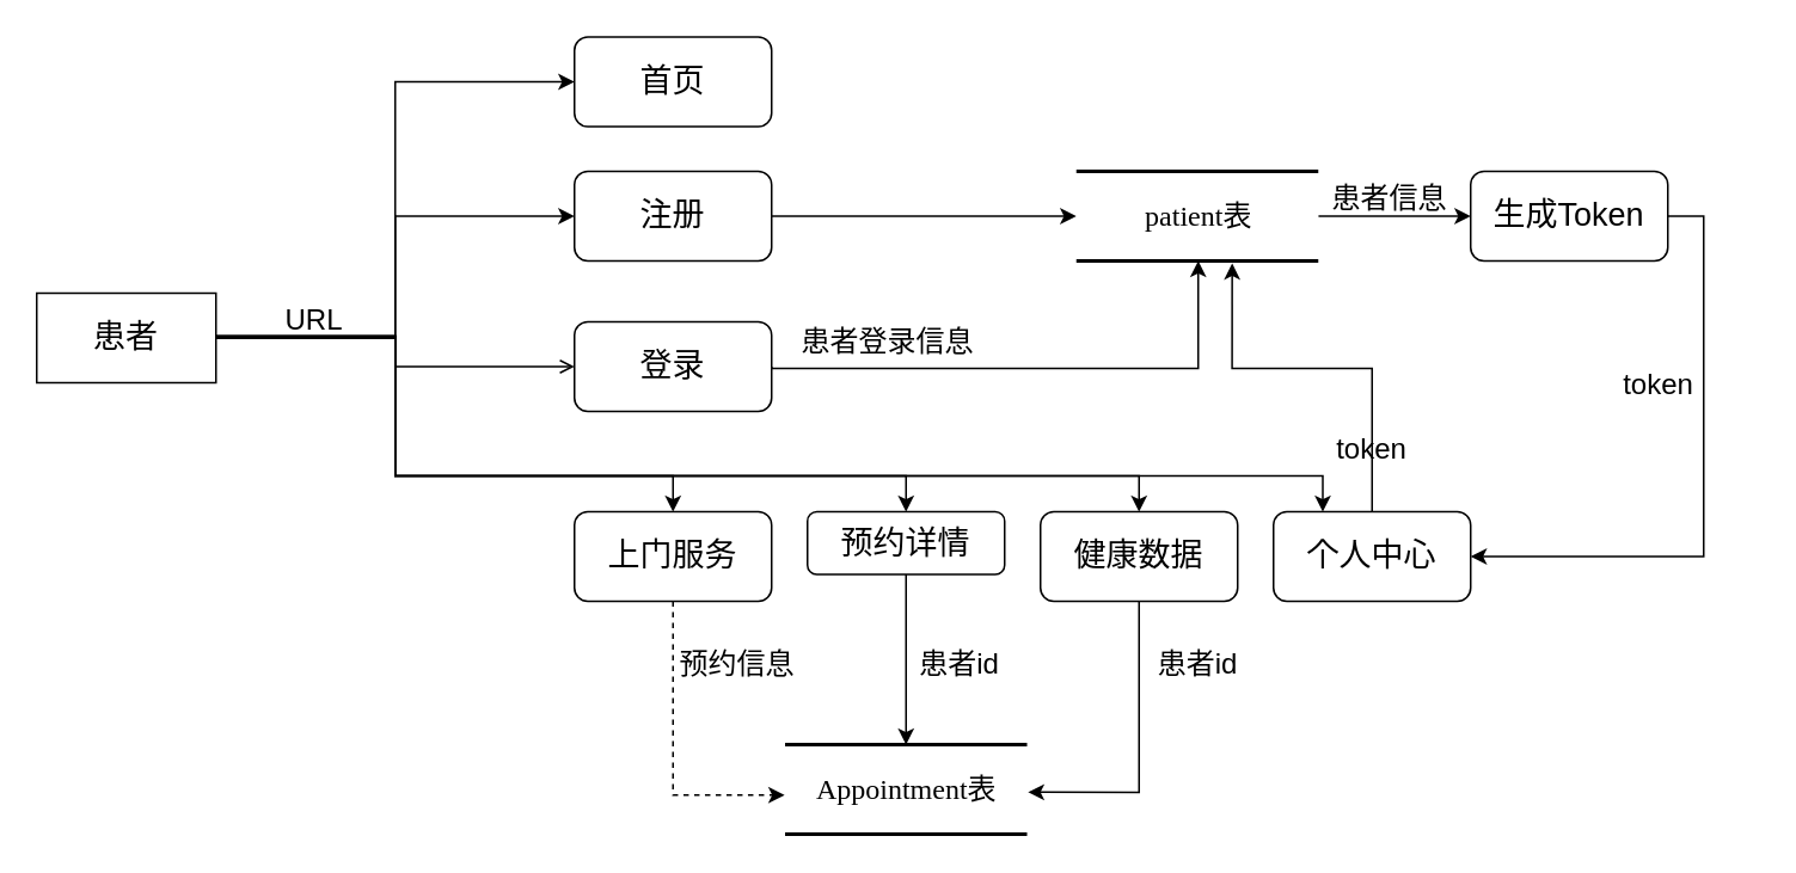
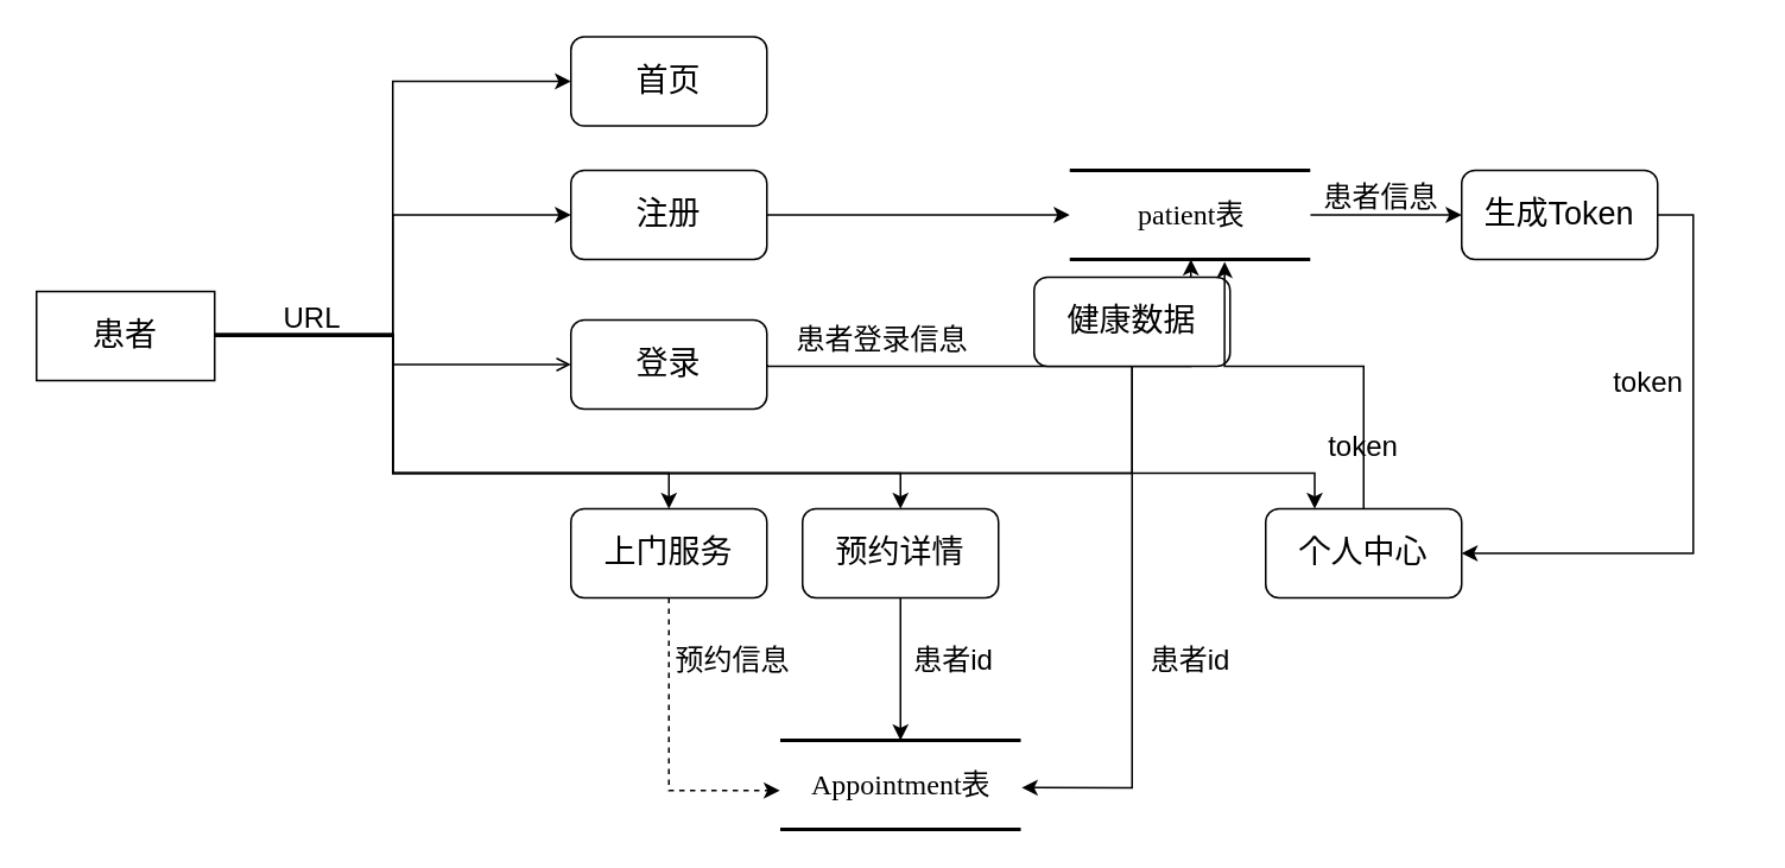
  <mxCell id="0" />
  <mxCell id="1" parent="0" />
  <mxCell id="2" style="edgeStyle=orthogonalEdgeStyle;rounded=0;orthogonalLoop=1;jettySize=auto;html=1;exitX=1;exitY=0.5;exitDx=0;exitDy=0;" edge="1" parent="1" source="9" target="15"><mxGeometry relative="1" as="geometry"><Array as="points"><mxPoint x="80" y="188" /><mxPoint x="220" y="187" /><mxPoint x="220" y="265" /><mxPoint x="375" y="265" /></Array></mxGeometry></mxCell>
  <mxCell id="3" style="edgeStyle=orthogonalEdgeStyle;rounded=0;orthogonalLoop=1;jettySize=auto;html=1;exitX=1;exitY=0.5;exitDx=0;exitDy=0;entryX=0.5;entryY=0;entryDx=0;entryDy=0;" edge="1" parent="1" source="9" target="17"><mxGeometry relative="1" as="geometry"><Array as="points"><mxPoint x="80" y="188" /><mxPoint x="220" y="187" /><mxPoint x="220" y="265" /><mxPoint x="505" y="265" /></Array></mxGeometry></mxCell>
  <mxCell id="4" style="edgeStyle=orthogonalEdgeStyle;rounded=0;orthogonalLoop=1;jettySize=auto;html=1;exitX=1;exitY=0.5;exitDx=0;exitDy=0;entryX=0.5;entryY=0;entryDx=0;entryDy=0;" edge="1" parent="1" source="9" target="19"><mxGeometry relative="1" as="geometry"><Array as="points"><mxPoint x="80" y="188" /><mxPoint x="220" y="187" /><mxPoint x="220" y="265" /><mxPoint x="635" y="265" /></Array></mxGeometry></mxCell>
  <mxCell id="5" style="edgeStyle=orthogonalEdgeStyle;rounded=0;orthogonalLoop=1;jettySize=auto;html=1;exitX=1;exitY=0.5;exitDx=0;exitDy=0;entryX=0.25;entryY=0;entryDx=0;entryDy=0;" edge="1" parent="1" source="9" target="21"><mxGeometry relative="1" as="geometry"><Array as="points"><mxPoint x="80" y="188" /><mxPoint x="220" y="187" /><mxPoint x="220" y="265" /><mxPoint x="738" y="265" /></Array></mxGeometry></mxCell>
  <mxCell id="6" style="edgeStyle=orthogonalEdgeStyle;rounded=0;orthogonalLoop=1;jettySize=auto;html=1;exitX=1;exitY=0.5;exitDx=0;exitDy=0;entryX=0;entryY=0.5;entryDx=0;entryDy=0;" edge="1" parent="1" source="9" target="13"><mxGeometry relative="1" as="geometry" /></mxCell>
  <mxCell id="7" style="edgeStyle=orthogonalEdgeStyle;rounded=0;orthogonalLoop=1;jettySize=auto;html=1;exitX=1;exitY=0.5;exitDx=0;exitDy=0;entryX=0;entryY=0.5;entryDx=0;entryDy=0;" edge="1" parent="1" source="9" target="22"><mxGeometry relative="1" as="geometry" /></mxCell>
  <mxCell id="8" style="edgeStyle=orthogonalEdgeStyle;rounded=0;orthogonalLoop=1;jettySize=auto;html=1;exitX=1;exitY=0.5;exitDx=0;exitDy=0;entryX=0;entryY=0.5;entryDx=0;entryDy=0;endArrow=open;" edge="1" parent="1" source="9" target="11"><mxGeometry relative="1" as="geometry" /></mxCell>
  <mxCell id="9" value="&lt;font style=&quot;font-size: 18px;&quot;&gt;患者&lt;/font&gt;" style="rounded=0;whiteSpace=wrap;html=1;" vertex="1" parent="1"><mxGeometry x="20" y="163" width="100" height="50" as="geometry" /></mxCell>
  <mxCell id="10" style="edgeStyle=orthogonalEdgeStyle;rounded=0;orthogonalLoop=1;jettySize=auto;html=1;exitX=1;exitY=0.5;exitDx=0;exitDy=0;" edge="1" parent="1" source="11" target="25"><mxGeometry relative="1" as="geometry"><Array as="points"><mxPoint x="430" y="205" /><mxPoint x="668" y="205" /></Array></mxGeometry></mxCell>
  <mxCell id="11" value="&lt;font style=&quot;font-size: 18px;&quot;&gt;登录&lt;/font&gt;" style="rounded=1;whiteSpace=wrap;html=1;" vertex="1" parent="1"><mxGeometry x="320" y="179" width="110" height="50" as="geometry" /></mxCell>
  <mxCell id="12" style="edgeStyle=orthogonalEdgeStyle;rounded=0;orthogonalLoop=1;jettySize=auto;html=1;exitX=1;exitY=0.5;exitDx=0;exitDy=0;" edge="1" parent="1" source="13" target="25"><mxGeometry relative="1" as="geometry" /></mxCell>
  <mxCell id="13" value="&lt;font style=&quot;font-size: 18px;&quot;&gt;注册&lt;/font&gt;" style="rounded=1;whiteSpace=wrap;html=1;" vertex="1" parent="1"><mxGeometry x="320" y="95" width="110" height="50" as="geometry" /></mxCell>
  <mxCell id="14" style="edgeStyle=orthogonalEdgeStyle;rounded=0;orthogonalLoop=1;jettySize=auto;html=1;exitX=0.5;exitY=1;exitDx=0;exitDy=0;entryX=-0.002;entryY=0.563;entryDx=0;entryDy=0;entryPerimeter=0;dashed=1;" edge="1" parent="1" source="15" target="23"><mxGeometry relative="1" as="geometry" /></mxCell>
  <mxCell id="15" value="&lt;font style=&quot;font-size: 18px;&quot;&gt;上门服务&lt;/font&gt;" style="rounded=1;whiteSpace=wrap;html=1;" vertex="1" parent="1"><mxGeometry x="320" y="285" width="110" height="50" as="geometry" /></mxCell>
  <mxCell id="16" style="edgeStyle=orthogonalEdgeStyle;rounded=0;orthogonalLoop=1;jettySize=auto;html=1;exitX=0.5;exitY=1;exitDx=0;exitDy=0;" edge="1" parent="1" source="17" target="23"><mxGeometry relative="1" as="geometry" /></mxCell>
- <mxCell id="17" value="&lt;font style=&quot;font-size: 18px;&quot;&gt;预约详情&lt;/font&gt;" style="rounded=1;whiteSpace=wrap;html=1;" vertex="1" parent="1"><mxGeometry x="450" y="285" width="110" height="35" as="geometry" /></mxCell>
+ <mxCell id="17" value="&lt;font style=&quot;font-size: 18px;&quot;&gt;预约详情&lt;/font&gt;" style="rounded=1;whiteSpace=wrap;html=1;" vertex="1" parent="1"><mxGeometry x="450" y="285" width="110" height="50" as="geometry" /></mxCell>
  <mxCell id="18" style="edgeStyle=orthogonalEdgeStyle;rounded=0;orthogonalLoop=1;jettySize=auto;html=1;exitX=0.5;exitY=1;exitDx=0;exitDy=0;entryX=1.004;entryY=0.531;entryDx=0;entryDy=0;entryPerimeter=0;" edge="1" parent="1" source="19" target="23"><mxGeometry relative="1" as="geometry" /></mxCell>
- <mxCell id="19" value="&lt;font style=&quot;font-size: 18px;&quot;&gt;健康数据&lt;/font&gt;" style="rounded=1;whiteSpace=wrap;html=1;" vertex="1" parent="1"><mxGeometry x="580" y="285" width="110" height="50" as="geometry" /></mxCell>
+ <mxCell id="19" value="&lt;font style=&quot;font-size: 18px;&quot;&gt;健康数据&lt;/font&gt;" style="rounded=1;whiteSpace=wrap;html=1;" vertex="1" parent="1"><mxGeometry x="580" y="155" width="110" height="50" as="geometry" /></mxCell>
  <mxCell id="20" style="edgeStyle=orthogonalEdgeStyle;rounded=0;orthogonalLoop=1;jettySize=auto;html=1;exitX=0.5;exitY=0;exitDx=0;exitDy=0;entryX=0.644;entryY=1.027;entryDx=0;entryDy=0;entryPerimeter=0;" edge="1" parent="1" source="21" target="25"><mxGeometry relative="1" as="geometry"><Array as="points"><mxPoint x="765" y="205" /><mxPoint x="687" y="205" /></Array></mxGeometry></mxCell>
  <mxCell id="21" value="&lt;font style=&quot;font-size: 18px;&quot;&gt;个人中心&lt;/font&gt;" style="rounded=1;whiteSpace=wrap;html=1;" vertex="1" parent="1"><mxGeometry x="710" y="285" width="110" height="50" as="geometry" /></mxCell>
  <mxCell id="22" value="&lt;font style=&quot;font-size: 18px;&quot;&gt;首页&lt;/font&gt;" style="rounded=1;whiteSpace=wrap;html=1;" vertex="1" parent="1"><mxGeometry x="320" y="20" width="110" height="50" as="geometry" /></mxCell>
  <mxCell id="23" value="&lt;font style=&quot;font-size: 16px;&quot;&gt;Appointment表&lt;/font&gt;" style="html=1;rounded=0;shadow=0;comic=0;labelBackgroundColor=none;strokeWidth=2;fontFamily=Verdana;fontSize=12;align=center;shape=mxgraph.ios7ui.horLines;" vertex="1" parent="1"><mxGeometry x="437.5" y="415" width="135" height="50" as="geometry" /></mxCell>
  <mxCell id="24" style="edgeStyle=orthogonalEdgeStyle;rounded=0;orthogonalLoop=1;jettySize=auto;html=1;entryX=0;entryY=0.5;entryDx=0;entryDy=0;" edge="1" parent="1" source="25" target="28"><mxGeometry relative="1" as="geometry" /></mxCell>
  <mxCell id="25" value="&lt;font style=&quot;font-size: 16px;&quot;&gt;patient表&lt;/font&gt;" style="html=1;rounded=0;shadow=0;comic=0;labelBackgroundColor=none;strokeWidth=2;fontFamily=Verdana;fontSize=12;align=center;shape=mxgraph.ios7ui.horLines;" vertex="1" parent="1"><mxGeometry x="600" y="95" width="135" height="50" as="geometry" /></mxCell>
  <mxCell id="26" value="&lt;font style=&quot;font-size: 16px;&quot;&gt;患者登录信息&lt;/font&gt;" style="text;html=1;strokeColor=none;fillColor=none;align=center;verticalAlign=middle;whiteSpace=wrap;rounded=0;" vertex="1" parent="1"><mxGeometry x="440" y="175" width="110" height="30" as="geometry" /></mxCell>
  <mxCell id="27" style="edgeStyle=orthogonalEdgeStyle;rounded=0;orthogonalLoop=1;jettySize=auto;html=1;exitX=1;exitY=0.5;exitDx=0;exitDy=0;entryX=1;entryY=0.5;entryDx=0;entryDy=0;" edge="1" parent="1" source="28" target="21"><mxGeometry relative="1" as="geometry"><Array as="points"><mxPoint x="950" y="120" /><mxPoint x="950" y="310" /></Array></mxGeometry></mxCell>
  <mxCell id="28" value="&lt;font style=&quot;font-size: 18px;&quot;&gt;生成Token&lt;/font&gt;" style="rounded=1;whiteSpace=wrap;html=1;" vertex="1" parent="1"><mxGeometry x="820" y="95" width="110" height="50" as="geometry" /></mxCell>
  <mxCell id="29" value="&lt;span style=&quot;font-size: 16px;&quot;&gt;token&lt;/span&gt;" style="text;html=1;strokeColor=none;fillColor=none;align=center;verticalAlign=middle;whiteSpace=wrap;rounded=0;" vertex="1" parent="1"><mxGeometry x="710" y="235" width="110" height="30" as="geometry" /></mxCell>
  <mxCell id="30" value="&lt;font style=&quot;font-size: 16px;&quot;&gt;患者信息&lt;/font&gt;" style="text;html=1;strokeColor=none;fillColor=none;align=center;verticalAlign=middle;whiteSpace=wrap;rounded=0;" vertex="1" parent="1"><mxGeometry x="720" y="95" width="110" height="30" as="geometry" /></mxCell>
  <mxCell id="31" value="&lt;span style=&quot;font-size: 16px;&quot;&gt;token&lt;/span&gt;" style="text;html=1;strokeColor=none;fillColor=none;align=center;verticalAlign=middle;whiteSpace=wrap;rounded=0;" vertex="1" parent="1"><mxGeometry x="870" y="199" width="110" height="30" as="geometry" /></mxCell>
  <mxCell id="32" value="&lt;span style=&quot;font-size: 16px;&quot;&gt;患者id&lt;/span&gt;" style="text;html=1;strokeColor=none;fillColor=none;align=center;verticalAlign=middle;whiteSpace=wrap;rounded=0;" vertex="1" parent="1"><mxGeometry x="480" y="355" width="110" height="30" as="geometry" /></mxCell>
  <mxCell id="33" value="&lt;span style=&quot;font-size: 16px;&quot;&gt;预约信息&lt;/span&gt;" style="text;html=1;strokeColor=none;fillColor=none;align=center;verticalAlign=middle;whiteSpace=wrap;rounded=0;" vertex="1" parent="1"><mxGeometry x="356" y="355" width="110" height="30" as="geometry" /></mxCell>
  <mxCell id="34" value="&lt;span style=&quot;font-size: 16px;&quot;&gt;患者id&lt;/span&gt;" style="text;html=1;strokeColor=none;fillColor=none;align=center;verticalAlign=middle;whiteSpace=wrap;rounded=0;" vertex="1" parent="1"><mxGeometry x="612.5" y="355" width="110" height="30" as="geometry" /></mxCell>
  <mxCell id="35" value="&lt;span style=&quot;font-size: 16px;&quot;&gt;URL&lt;/span&gt;" style="text;html=1;strokeColor=none;fillColor=none;align=center;verticalAlign=middle;whiteSpace=wrap;rounded=0;" vertex="1" parent="1"><mxGeometry x="120" y="163" width="110" height="30" as="geometry" /></mxCell>
